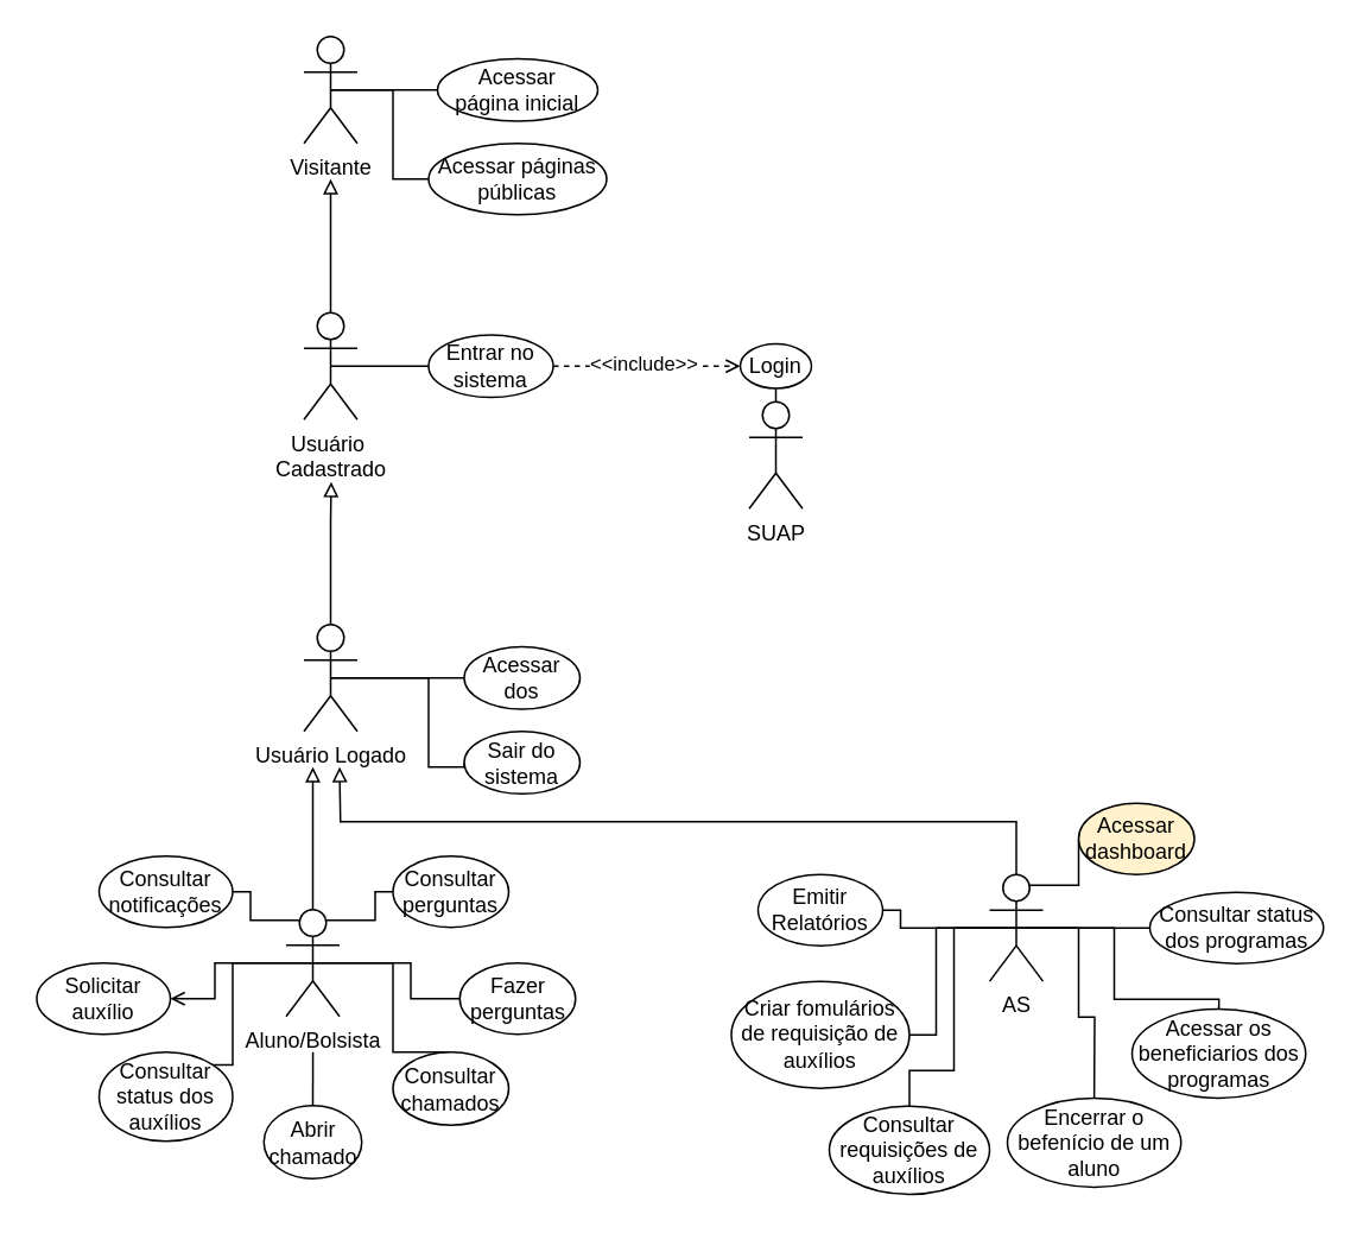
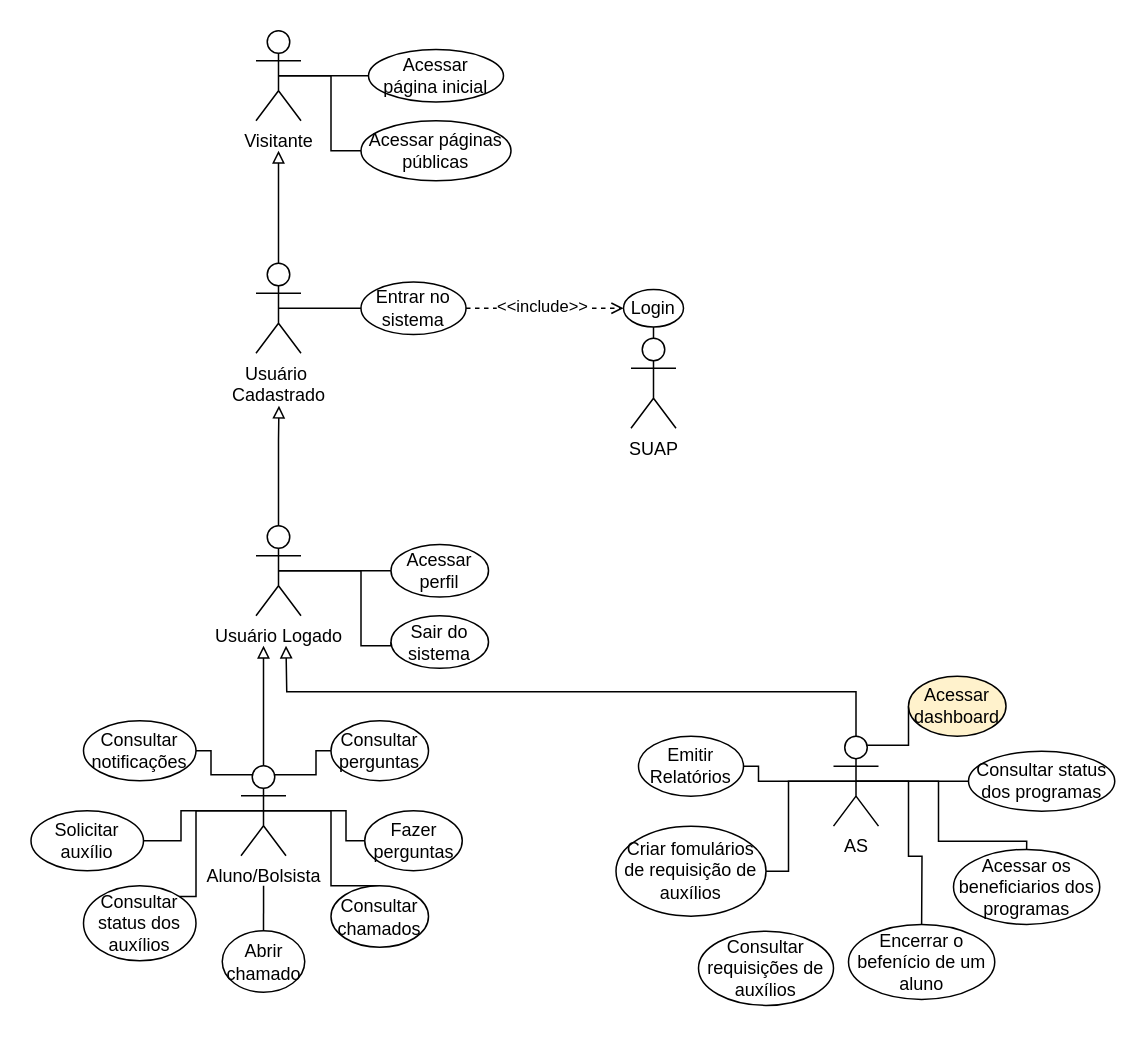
  <mxCell id="0" />
  <mxCell id="1" parent="0" />
  <mxCell id="2" style="edgeStyle=orthogonalEdgeStyle;rounded=0;orthogonalLoop=1;jettySize=auto;html=1;exitX=0.5;exitY=0.5;exitDx=0;exitDy=0;exitPerimeter=0;entryX=0;entryY=0.5;entryDx=0;entryDy=0;endArrow=none;startFill=0;" parent="1" source="4" target="15" edge="1"><mxGeometry relative="1" as="geometry" /></mxCell>
  <mxCell id="3" style="edgeStyle=orthogonalEdgeStyle;rounded=0;orthogonalLoop=1;jettySize=auto;html=1;exitX=0.5;exitY=0.5;exitDx=0;exitDy=0;exitPerimeter=0;entryX=0;entryY=0.5;entryDx=0;entryDy=0;endArrow=none;startFill=0;" parent="1" source="4" target="14" edge="1"><mxGeometry relative="1" as="geometry" /></mxCell>
  <mxCell id="4" value="Visitante" style="shape=umlActor;verticalLabelPosition=bottom;verticalAlign=top;html=1;outlineConnect=0;" parent="1" vertex="1"><mxGeometry x="170" y="20" width="30" height="60" as="geometry" /></mxCell>
  <mxCell id="5" style="edgeStyle=orthogonalEdgeStyle;rounded=0;orthogonalLoop=1;jettySize=auto;html=1;exitX=0.5;exitY=0;exitDx=0;exitDy=0;exitPerimeter=0;endArrow=block;endFill=0;" parent="1" source="13" edge="1"><mxGeometry relative="1" as="geometry"><mxPoint x="190" y="430" as="targetPoint" /></mxGeometry></mxCell>
  <mxCell id="6" style="edgeStyle=orthogonalEdgeStyle;rounded=0;orthogonalLoop=1;jettySize=auto;html=1;exitX=0.75;exitY=0.1;exitDx=0;exitDy=0;exitPerimeter=0;entryX=0;entryY=0.5;entryDx=0;entryDy=0;endArrow=none;startFill=0;" edge="1" parent="1" source="13" target="47"><mxGeometry relative="1" as="geometry" /></mxCell>
  <mxCell id="7" style="edgeStyle=orthogonalEdgeStyle;rounded=0;orthogonalLoop=1;jettySize=auto;html=1;exitX=0.5;exitY=0.5;exitDx=0;exitDy=0;exitPerimeter=0;entryX=0;entryY=0.5;entryDx=0;entryDy=0;endArrow=none;startFill=0;" edge="1" parent="1" source="13" target="48"><mxGeometry relative="1" as="geometry" /></mxCell>
  <mxCell id="8" style="edgeStyle=orthogonalEdgeStyle;rounded=0;orthogonalLoop=1;jettySize=auto;html=1;exitX=0.5;exitY=0.5;exitDx=0;exitDy=0;exitPerimeter=0;entryX=0.5;entryY=0;entryDx=0;entryDy=0;endArrow=none;startFill=0;" edge="1" parent="1" source="13" target="49"><mxGeometry relative="1" as="geometry"><Array as="points"><mxPoint x="625" y="520.25" /><mxPoint x="625" y="560.25" /></Array></mxGeometry></mxCell>
  <mxCell id="9" style="edgeStyle=orthogonalEdgeStyle;rounded=0;orthogonalLoop=1;jettySize=auto;html=1;exitX=0.5;exitY=0.5;exitDx=0;exitDy=0;exitPerimeter=0;endArrow=none;startFill=0;" edge="1" parent="1" source="13" target="50"><mxGeometry relative="1" as="geometry"><Array as="points"><mxPoint x="605" y="520.25" /><mxPoint x="605" y="570.25" /><mxPoint x="614" y="570.25" /></Array></mxGeometry></mxCell>
  <mxCell id="10" style="edgeStyle=orthogonalEdgeStyle;rounded=0;orthogonalLoop=1;jettySize=auto;html=1;exitX=0.5;exitY=0.5;exitDx=0;exitDy=0;exitPerimeter=0;entryX=1;entryY=0.5;entryDx=0;entryDy=0;endArrow=none;startFill=0;" edge="1" parent="1" source="13" target="53"><mxGeometry relative="1" as="geometry"><Array as="points"><mxPoint x="505" y="520.25" /><mxPoint x="505" y="510.25" /></Array></mxGeometry></mxCell>
  <mxCell id="11" style="edgeStyle=orthogonalEdgeStyle;rounded=0;orthogonalLoop=1;jettySize=auto;html=1;exitX=0.5;exitY=0.5;exitDx=0;exitDy=0;exitPerimeter=0;entryX=1;entryY=0.5;entryDx=0;entryDy=0;endArrow=none;startFill=0;" edge="1" parent="1" source="13" target="52"><mxGeometry relative="1" as="geometry"><Array as="points"><mxPoint x="525" y="520.25" /><mxPoint x="525" y="580.25" /></Array></mxGeometry></mxCell>
- <mxCell id="12" style="edgeStyle=orthogonalEdgeStyle;rounded=0;orthogonalLoop=1;jettySize=auto;html=1;exitX=0.5;exitY=0.5;exitDx=0;exitDy=0;exitPerimeter=0;entryX=0.5;entryY=0;entryDx=0;entryDy=0;endArrow=none;startFill=0;" edge="1" parent="1" source="13" target="51"><mxGeometry relative="1" as="geometry"><Array as="points"><mxPoint x="535" y="520.25" /><mxPoint x="535" y="600.25" /><mxPoint x="510" y="600.25" /></Array></mxGeometry></mxCell>
  <mxCell id="13" value="AS" style="shape=umlActor;verticalLabelPosition=bottom;verticalAlign=top;html=1;outlineConnect=0;" parent="1" vertex="1"><mxGeometry x="555" y="490.25" width="30" height="60" as="geometry" /></mxCell>
  <mxCell id="14" value="Acessar&lt;div&gt;página inicial&lt;/div&gt;" style="ellipse;whiteSpace=wrap;html=1;" parent="1" vertex="1"><mxGeometry x="245" y="32.5" width="90" height="35" as="geometry" /></mxCell>
  <mxCell id="15" value="Acessar páginas públicas" style="ellipse;whiteSpace=wrap;html=1;" parent="1" vertex="1"><mxGeometry x="240" y="80" width="100" height="40" as="geometry" /></mxCell>
  <mxCell id="16" style="edgeStyle=orthogonalEdgeStyle;rounded=0;orthogonalLoop=1;jettySize=auto;html=1;endArrow=block;endFill=0;" parent="1" source="22" edge="1"><mxGeometry relative="1" as="geometry"><mxPoint x="175" y="430" as="targetPoint" /></mxGeometry></mxCell>
  <mxCell id="17" style="edgeStyle=orthogonalEdgeStyle;rounded=0;orthogonalLoop=1;jettySize=auto;html=1;exitX=0.75;exitY=0.1;exitDx=0;exitDy=0;exitPerimeter=0;entryX=0;entryY=0.5;entryDx=0;entryDy=0;endArrow=none;startFill=0;" parent="1" source="22" target="45" edge="1"><mxGeometry relative="1" as="geometry"><Array as="points"><mxPoint x="210" y="516" /><mxPoint x="210" y="500" /></Array></mxGeometry></mxCell>
  <mxCell id="18" style="edgeStyle=orthogonalEdgeStyle;rounded=0;orthogonalLoop=1;jettySize=auto;html=1;exitX=0.25;exitY=0.1;exitDx=0;exitDy=0;exitPerimeter=0;entryX=1;entryY=0.5;entryDx=0;entryDy=0;endArrow=none;startFill=0;" parent="1" source="22" target="38" edge="1"><mxGeometry relative="1" as="geometry" /></mxCell>
- <mxCell id="19" style="edgeStyle=orthogonalEdgeStyle;rounded=0;orthogonalLoop=1;jettySize=auto;html=1;exitX=0.5;exitY=0.5;exitDx=0;exitDy=0;exitPerimeter=0;endArrow=open;startFill=0;" parent="1" source="22" target="39" edge="1"><mxGeometry relative="1" as="geometry"><Array as="points"><mxPoint x="120" y="540" /><mxPoint x="120" y="560" /></Array></mxGeometry></mxCell>
+ <mxCell id="19" style="edgeStyle=orthogonalEdgeStyle;rounded=0;orthogonalLoop=1;jettySize=auto;html=1;exitX=0.5;exitY=0.5;exitDx=0;exitDy=0;exitPerimeter=0;endArrow=none;startFill=0;" parent="1" source="22" target="39" edge="1"><mxGeometry relative="1" as="geometry"><Array as="points"><mxPoint x="120" y="540" /><mxPoint x="120" y="560" /></Array></mxGeometry></mxCell>
  <mxCell id="20" style="edgeStyle=orthogonalEdgeStyle;rounded=0;orthogonalLoop=1;jettySize=auto;html=1;exitX=0.5;exitY=0.5;exitDx=0;exitDy=0;exitPerimeter=0;entryX=0;entryY=0.5;entryDx=0;entryDy=0;endArrow=none;startFill=0;" parent="1" source="22" target="43" edge="1"><mxGeometry relative="1" as="geometry"><Array as="points"><mxPoint x="230" y="540" /><mxPoint x="230" y="560" /></Array></mxGeometry></mxCell>
  <mxCell id="21" style="edgeStyle=orthogonalEdgeStyle;rounded=0;orthogonalLoop=1;jettySize=auto;html=1;exitX=0.5;exitY=0.5;exitDx=0;exitDy=0;exitPerimeter=0;entryX=0.5;entryY=0;entryDx=0;entryDy=0;endArrow=none;startFill=0;" parent="1" source="22" target="44" edge="1"><mxGeometry relative="1" as="geometry"><Array as="points"><mxPoint x="220" y="540" /><mxPoint x="220" y="590" /><mxPoint x="253" y="590" /></Array></mxGeometry></mxCell>
  <mxCell id="22" value="Aluno/Bolsista" style="shape=umlActor;verticalLabelPosition=bottom;verticalAlign=top;html=1;outlineConnect=0;" parent="1" vertex="1"><mxGeometry x="160" y="510" width="30" height="60" as="geometry" /></mxCell>
  <mxCell id="23" style="edgeStyle=orthogonalEdgeStyle;rounded=0;orthogonalLoop=1;jettySize=auto;html=1;endArrow=block;endFill=0;" parent="1" source="25" edge="1"><mxGeometry relative="1" as="geometry"><mxPoint x="185" y="100" as="targetPoint" /></mxGeometry></mxCell>
  <mxCell id="24" style="edgeStyle=orthogonalEdgeStyle;rounded=0;orthogonalLoop=1;jettySize=auto;html=1;exitX=0.5;exitY=0.5;exitDx=0;exitDy=0;exitPerimeter=0;entryX=0;entryY=0.5;entryDx=0;entryDy=0;endArrow=none;startFill=0;" parent="1" source="25" target="28" edge="1"><mxGeometry relative="1" as="geometry" /></mxCell>
  <mxCell id="25" value="Usuário&amp;nbsp;&lt;div&gt;Cadastrado&lt;/div&gt;" style="shape=umlActor;verticalLabelPosition=bottom;verticalAlign=top;html=1;outlineConnect=0;" parent="1" vertex="1"><mxGeometry x="170" y="175" width="30" height="60" as="geometry" /></mxCell>
  <mxCell id="26" style="edgeStyle=orthogonalEdgeStyle;rounded=0;orthogonalLoop=1;jettySize=auto;html=1;exitX=1;exitY=0.5;exitDx=0;exitDy=0;entryX=0;entryY=0.5;entryDx=0;entryDy=0;endArrow=open;endFill=0;dashed=1;" parent="1" source="28" target="31" edge="1"><mxGeometry relative="1" as="geometry" /></mxCell>
  <mxCell id="27" value="&amp;lt;&amp;lt;include&amp;gt;&amp;gt;" style="edgeLabel;html=1;align=center;verticalAlign=middle;resizable=0;points=[];" parent="26" vertex="1" connectable="0"><mxGeometry x="-0.047" y="2" relative="1" as="geometry"><mxPoint as="offset" /></mxGeometry></mxCell>
  <mxCell id="28" value="Entrar no sistema" style="ellipse;whiteSpace=wrap;html=1;" parent="1" vertex="1"><mxGeometry x="240" y="187.5" width="70" height="35" as="geometry" /></mxCell>
  <mxCell id="29" style="edgeStyle=orthogonalEdgeStyle;rounded=0;orthogonalLoop=1;jettySize=auto;html=1;entryX=0.5;entryY=1;entryDx=0;entryDy=0;endArrow=none;startFill=0;" parent="1" source="30" target="31" edge="1"><mxGeometry relative="1" as="geometry" /></mxCell>
  <mxCell id="30" value="SUAP" style="shape=umlActor;verticalLabelPosition=bottom;verticalAlign=top;html=1;outlineConnect=0;" parent="1" vertex="1"><mxGeometry x="420" y="225" width="30" height="60" as="geometry" /></mxCell>
  <mxCell id="31" value="Login" style="ellipse;whiteSpace=wrap;html=1;" parent="1" vertex="1"><mxGeometry x="415" y="192.5" width="40" height="25" as="geometry" /></mxCell>
- <mxCell id="32" value="Acessar&lt;div&gt;dos&lt;/div&gt;" style="ellipse;whiteSpace=wrap;html=1;" parent="1" vertex="1"><mxGeometry x="260" y="362.5" width="65" height="35" as="geometry" /></mxCell>
+ <mxCell id="32" value="Acessar&lt;div&gt;perfil&lt;/div&gt;" style="ellipse;whiteSpace=wrap;html=1;" parent="1" vertex="1"><mxGeometry x="260" y="362.5" width="65" height="35" as="geometry" /></mxCell>
  <mxCell id="33" style="edgeStyle=orthogonalEdgeStyle;rounded=0;orthogonalLoop=1;jettySize=auto;html=1;exitX=0.5;exitY=0.5;exitDx=0;exitDy=0;exitPerimeter=0;entryX=0;entryY=0.5;entryDx=0;entryDy=0;endArrow=none;startFill=0;" parent="1" source="35" target="32" edge="1"><mxGeometry relative="1" as="geometry" /></mxCell>
  <mxCell id="34" style="edgeStyle=orthogonalEdgeStyle;rounded=0;orthogonalLoop=1;jettySize=auto;html=1;exitX=0.5;exitY=0.5;exitDx=0;exitDy=0;exitPerimeter=0;entryX=0;entryY=0.5;entryDx=0;entryDy=0;endArrow=none;startFill=0;" parent="1" source="35" target="36" edge="1"><mxGeometry relative="1" as="geometry"><Array as="points"><mxPoint x="240" y="380" /><mxPoint x="240" y="430" /><mxPoint x="260" y="430" /></Array></mxGeometry></mxCell>
  <mxCell id="35" value="Usuário Logado" style="shape=umlActor;verticalLabelPosition=bottom;verticalAlign=top;html=1;outlineConnect=0;" parent="1" vertex="1"><mxGeometry x="170" y="350" width="30" height="60" as="geometry" /></mxCell>
  <mxCell id="36" value="Sair do sistema" style="ellipse;whiteSpace=wrap;html=1;" parent="1" vertex="1"><mxGeometry x="260" y="410" width="65" height="35" as="geometry" /></mxCell>
  <mxCell id="37" style="edgeStyle=orthogonalEdgeStyle;rounded=0;orthogonalLoop=1;jettySize=auto;html=1;exitX=0.5;exitY=0;exitDx=0;exitDy=0;exitPerimeter=0;entryX=0.51;entryY=1.583;entryDx=0;entryDy=0;entryPerimeter=0;endArrow=block;endFill=0;" parent="1" source="35" target="25" edge="1"><mxGeometry relative="1" as="geometry" /></mxCell>
  <mxCell id="38" value="Consultar notificações" style="ellipse;whiteSpace=wrap;html=1;" parent="1" vertex="1"><mxGeometry x="55" y="480" width="75" height="40" as="geometry" /></mxCell>
  <mxCell id="39" value="Solicitar auxílio" style="ellipse;whiteSpace=wrap;html=1;" parent="1" vertex="1"><mxGeometry x="20" y="540" width="75" height="40" as="geometry" /></mxCell>
  <mxCell id="40" value="Consultar status dos auxílios" style="ellipse;whiteSpace=wrap;html=1;" parent="1" vertex="1"><mxGeometry x="55" y="590" width="75" height="50" as="geometry" /></mxCell>
  <mxCell id="41" style="edgeStyle=orthogonalEdgeStyle;rounded=0;orthogonalLoop=1;jettySize=auto;html=1;exitX=0.5;exitY=0;exitDx=0;exitDy=0;endArrow=none;startFill=0;" parent="1" source="42" edge="1"><mxGeometry relative="1" as="geometry"><mxPoint x="175.056" y="590" as="targetPoint" /></mxGeometry></mxCell>
  <mxCell id="42" value="Abrir chamado" style="ellipse;whiteSpace=wrap;html=1;" parent="1" vertex="1"><mxGeometry x="147.5" y="620" width="55" height="41" as="geometry" /></mxCell>
- <mxCell id="43" value="Fazer perguntas" style="ellipse;whiteSpace=wrap;html=1;" parent="1" vertex="1"><mxGeometry x="257.5" y="540" width="65" height="40" as="geometry" /></mxCell>
+ <mxCell id="43" value="Fazer perguntas" style="ellipse;whiteSpace=wrap;html=1;" parent="1" vertex="1"><mxGeometry x="242.5" y="540" width="65" height="40" as="geometry" /></mxCell>
  <mxCell id="44" value="Consultar&lt;div&gt;chamados&lt;/div&gt;" style="ellipse;whiteSpace=wrap;html=1;" parent="1" vertex="1"><mxGeometry x="220" y="590" width="65" height="41" as="geometry" /></mxCell>
  <mxCell id="45" value="Consultar&lt;div&gt;perguntas&lt;/div&gt;" style="ellipse;whiteSpace=wrap;html=1;" parent="1" vertex="1"><mxGeometry x="220" y="480" width="65" height="40" as="geometry" /></mxCell>
  <mxCell id="46" style="edgeStyle=orthogonalEdgeStyle;rounded=0;orthogonalLoop=1;jettySize=auto;html=1;exitX=0.5;exitY=0.5;exitDx=0;exitDy=0;exitPerimeter=0;entryX=1;entryY=0;entryDx=0;entryDy=0;endArrow=none;startFill=0;" parent="1" source="22" target="40" edge="1"><mxGeometry relative="1" as="geometry"><Array as="points"><mxPoint x="130" y="540" /><mxPoint x="130" y="597" /></Array></mxGeometry></mxCell>
  <mxCell id="47" value="Acessar dashboard" style="ellipse;whiteSpace=wrap;html=1;fillColor=#fff2cc;" vertex="1" parent="1"><mxGeometry x="605" y="450.25" width="65" height="40" as="geometry" /></mxCell>
  <mxCell id="48" value="Consultar status dos programas" style="ellipse;whiteSpace=wrap;html=1;" vertex="1" parent="1"><mxGeometry x="645" y="500.25" width="97.5" height="40" as="geometry" /></mxCell>
  <mxCell id="49" value="Acessar os beneficiarios dos programas" style="ellipse;whiteSpace=wrap;html=1;" vertex="1" parent="1"><mxGeometry x="635" y="565.75" width="97.5" height="50" as="geometry" /></mxCell>
  <mxCell id="50" value="Encerrar o befenício de um aluno" style="ellipse;whiteSpace=wrap;html=1;" vertex="1" parent="1"><mxGeometry x="565" y="615.75" width="97.5" height="50" as="geometry" /></mxCell>
  <mxCell id="51" value="Consultar requisições de auxílios" style="ellipse;whiteSpace=wrap;html=1;" vertex="1" parent="1"><mxGeometry x="465" y="620.25" width="90" height="49.5" as="geometry" /></mxCell>
  <mxCell id="52" value="Criar fomulários de requisição de auxílios" style="ellipse;whiteSpace=wrap;html=1;" vertex="1" parent="1"><mxGeometry x="410" y="550.25" width="100" height="60" as="geometry" /></mxCell>
  <mxCell id="53" value="Emitir Relatórios" style="ellipse;whiteSpace=wrap;html=1;" vertex="1" parent="1"><mxGeometry x="425" y="490.25" width="70" height="40" as="geometry" /></mxCell>
